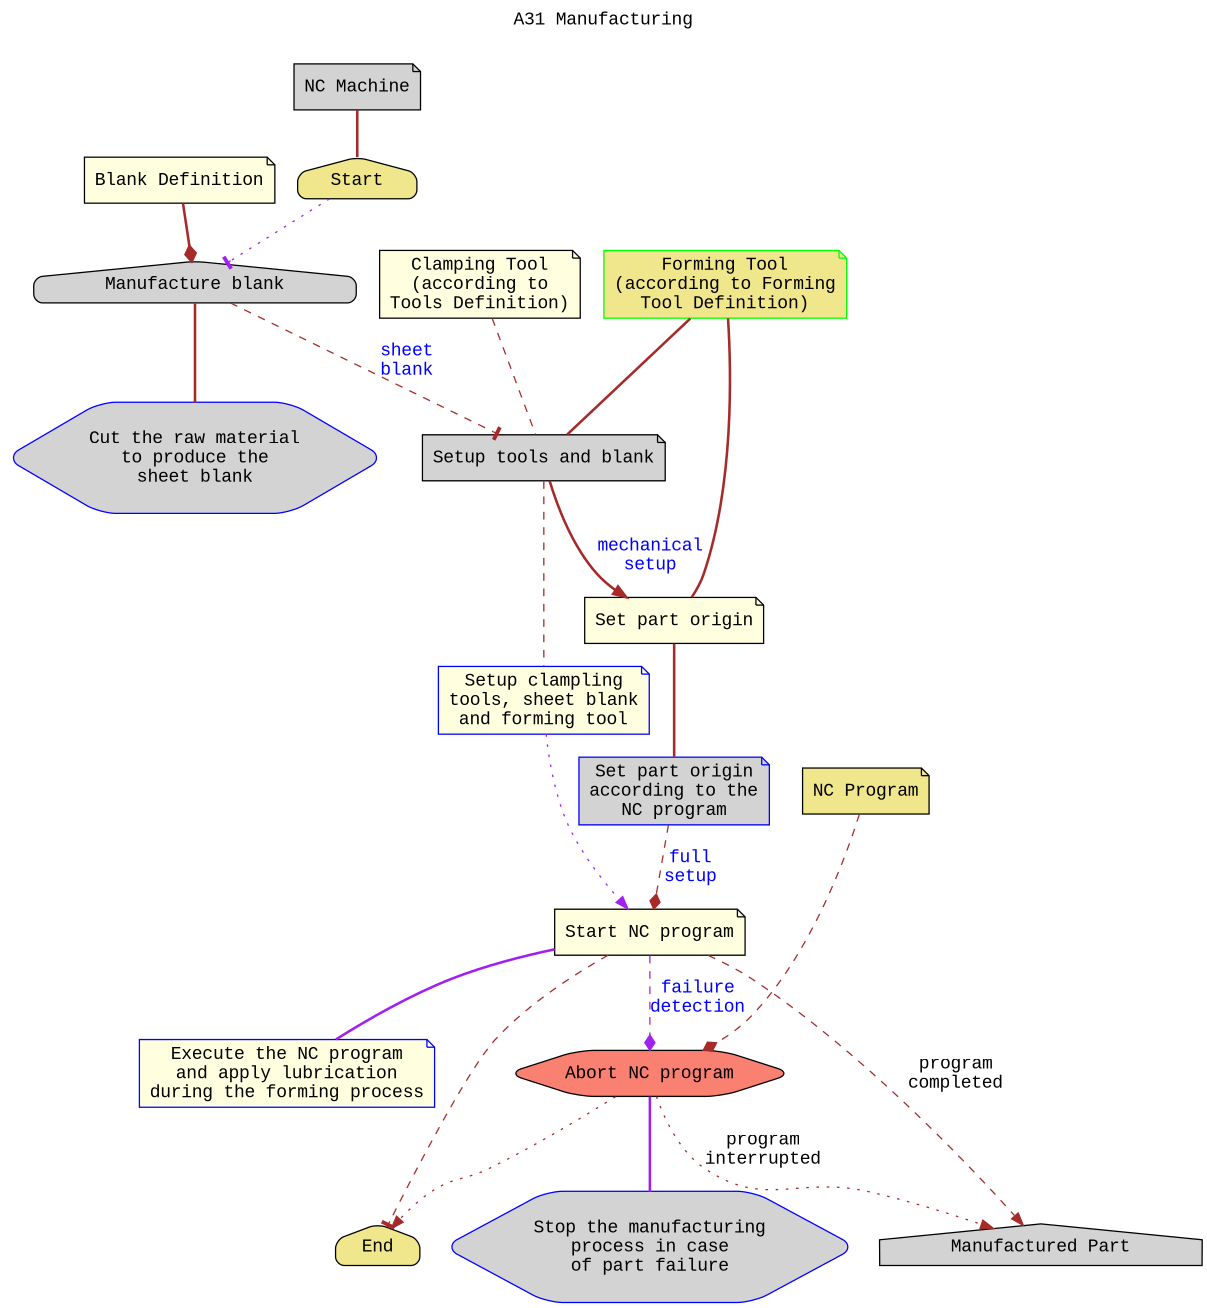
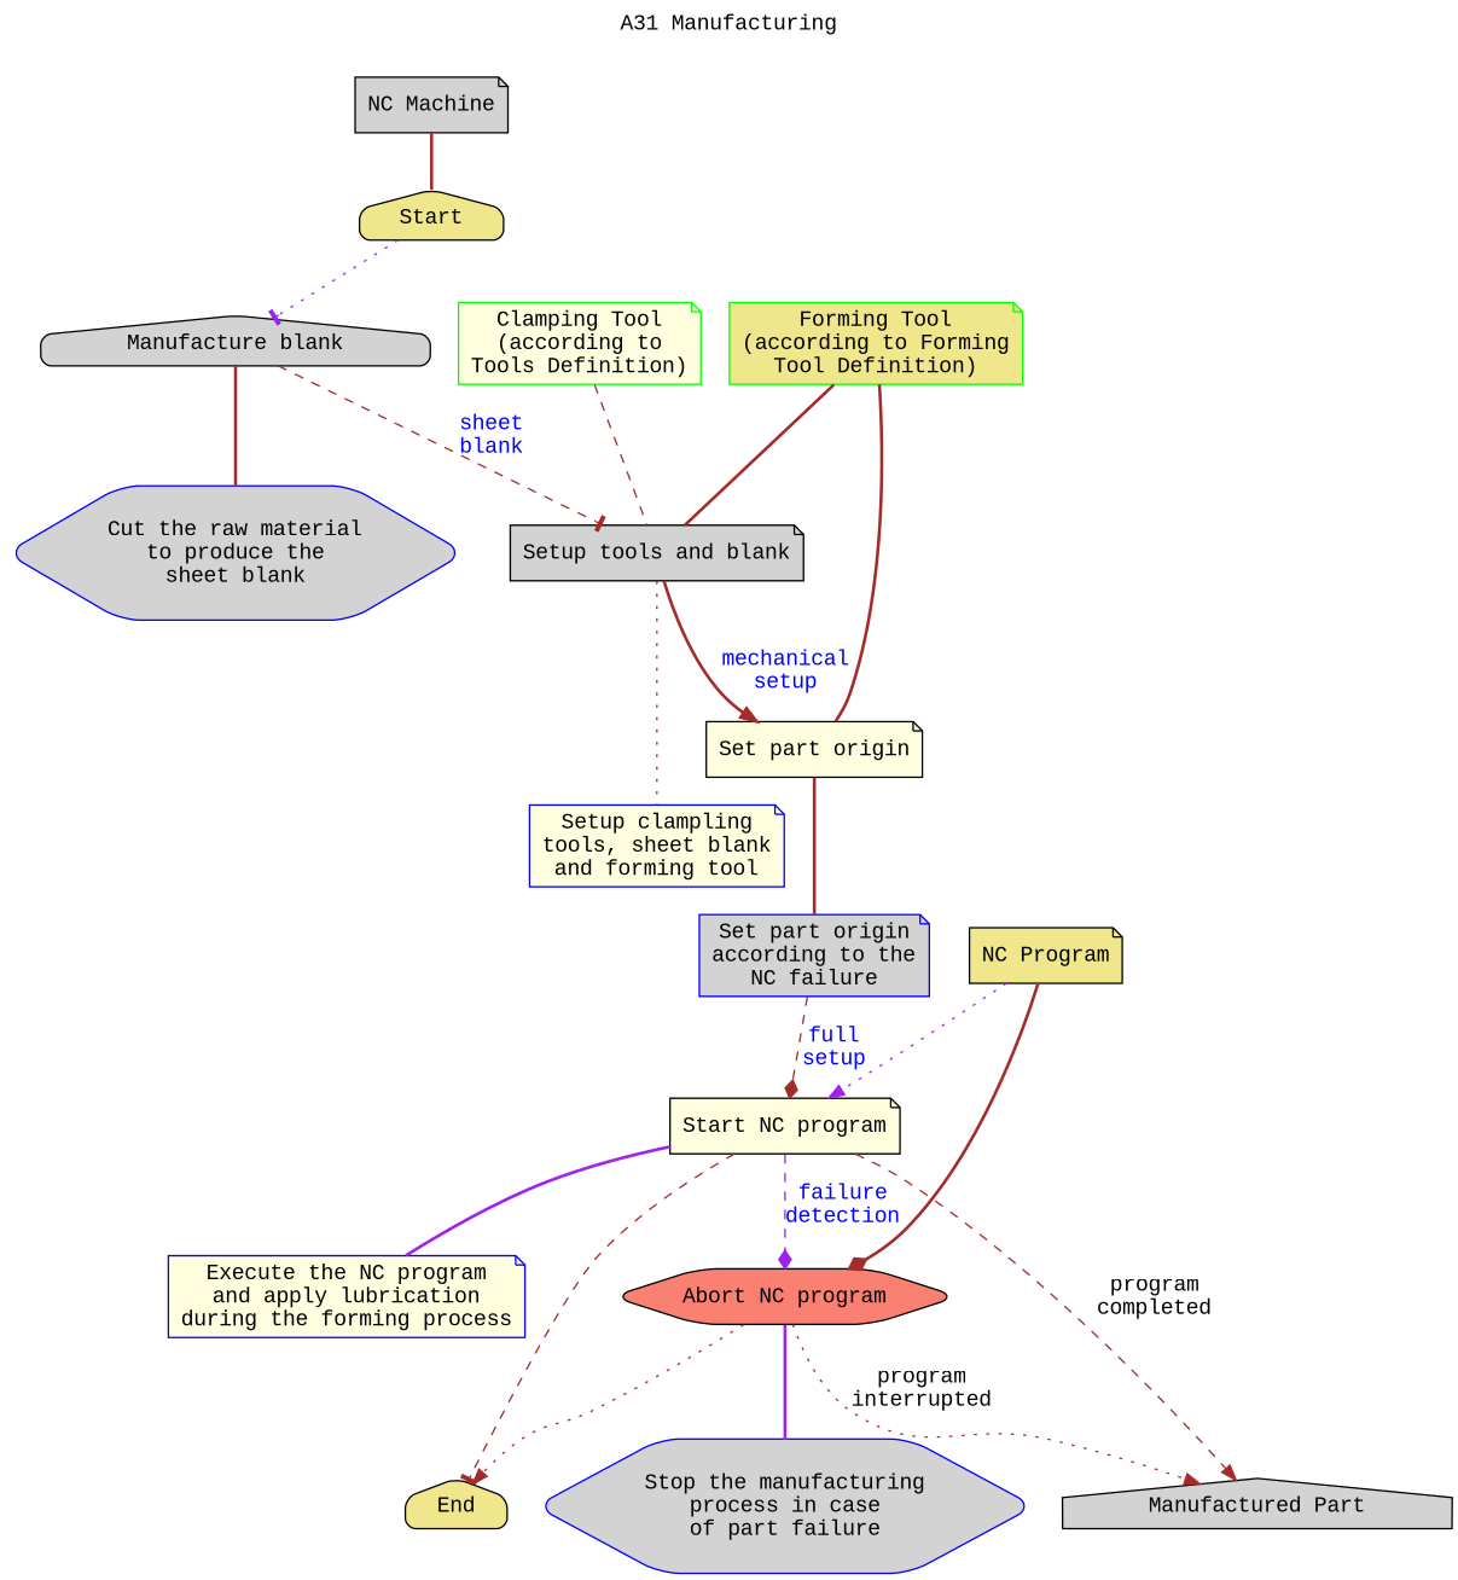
  digraph {
    fontname="Liberation Mono"
    label="A31 Manufacturing"
    labelloc=t
    node [color=black fillcolor=lightgrey fontname="Liberation Mono" shape=note style="filled, rounded"]
    edge [color=brown dir=forward fontcolor=blue fontname="Liberation Mono" style=bold]
    n1 [fillcolor=khaki label="NC Program" style=filled]
    n2 [fillcolor=lightyellow label="Start NC program"]
    n3 [fillcolor=salmon label="Abort NC program" shape=hexagon]
    n4 [label="Manufactured Part" shape=house style=filled]
    End [fillcolor=khaki shape=house]
    n6 [color=blue fillcolor=lightyellow label="Execute the NC program\nand apply lubrication\nduring the forming process"]
    n7 [color=blue label="Stop the manufacturing\nprocess in case\nof part failure" shape=hexagon]
-   n8 [fillcolor=lightyellow label="Blank Definition" style=filled]
    n9 [label="Manufacture blank" shape=house]
    n10 [label="Setup tools and blank"]
    n11 [color=blue label="Cut the raw material\nto produce the\nsheet blank" shape=hexagon]
    n12 [label="NC Machine" style=filled]
    Start [fillcolor=khaki shape=house]
    n14 [color=green fillcolor=khaki label="Forming Tool\n(according to Forming\nTool Definition)" style=filled]
    n15 [fillcolor=lightyellow label="Set part origin"]
    n16 [color=blue fillcolor=lightyellow label="Setup clampling\ntools, sheet blank\nand forming tool"]
-   n17 [color=blue label="Set part origin\naccording to the\nNC program"]
-   n18 [fillcolor=lightyellow label="Clamping Tool\n(according to\nTools Definition)" style=filled]
-   n16 -> n2 [arrowhead=normal color=purple fontcolor=black style=dotted]
-   n1 -> n3 [arrowhead=diamond fontcolor=black style=dashed]
+   n17 [color=blue label="Set part origin\naccording to the\nNC failure"]
+   n18 [color=green fillcolor=lightyellow label="Clamping Tool\n(according to\nTools Definition)" style=filled]
+   n1 -> n2 [arrowhead=normal color=purple fontcolor=black style=dotted]
+   n1 -> n3 [arrowhead=diamond fontcolor=black]
    n2 -> n3 [arrowhead=diamond color=purple label="failure\ndetection" style=dashed]
    n2 -> n4 [arrowhead=normal fontcolor=black label="program\ncompleted" style=dashed]
    n2 -> End [arrowhead=tee style=dashed]
    n2 -> n6 [color=purple dir=none fontcolor=""]
    n3 -> n4 [arrowhead=normal fontcolor=black label="program\ninterrupted" style=dotted]
    n3 -> End [arrowhead=normal style=dotted]
    n3 -> n7 [color=purple dir=none fontcolor=""]
-   n8 -> n9 [arrowhead=diamond fontcolor=black]
    n9 -> n10 [arrowhead=tee label="sheet\nblank" style=dashed]
    n9 -> n11 [dir=none fontcolor=""]
    n10 -> n15 [arrowhead=normal label="mechanical\nsetup"]
-   n10 -> n16 [dir=none style=dashed fontcolor=""]
+   n10 -> n16 [dir=none style=dotted fontcolor=""]
    n12 -> Start [dir=none]
    Start -> n9 [arrowhead=tee color=purple style=dotted]
    n14 -> n10 [dir=none]
    n14 -> n15 [dir=none]
    n15 -> n17 [dir=none fontcolor=""]
    n17 -> n2 [arrowhead=diamond label="full\nsetup" style=dashed]
    n18 -> n10 [dir=none style=dashed]
  }
